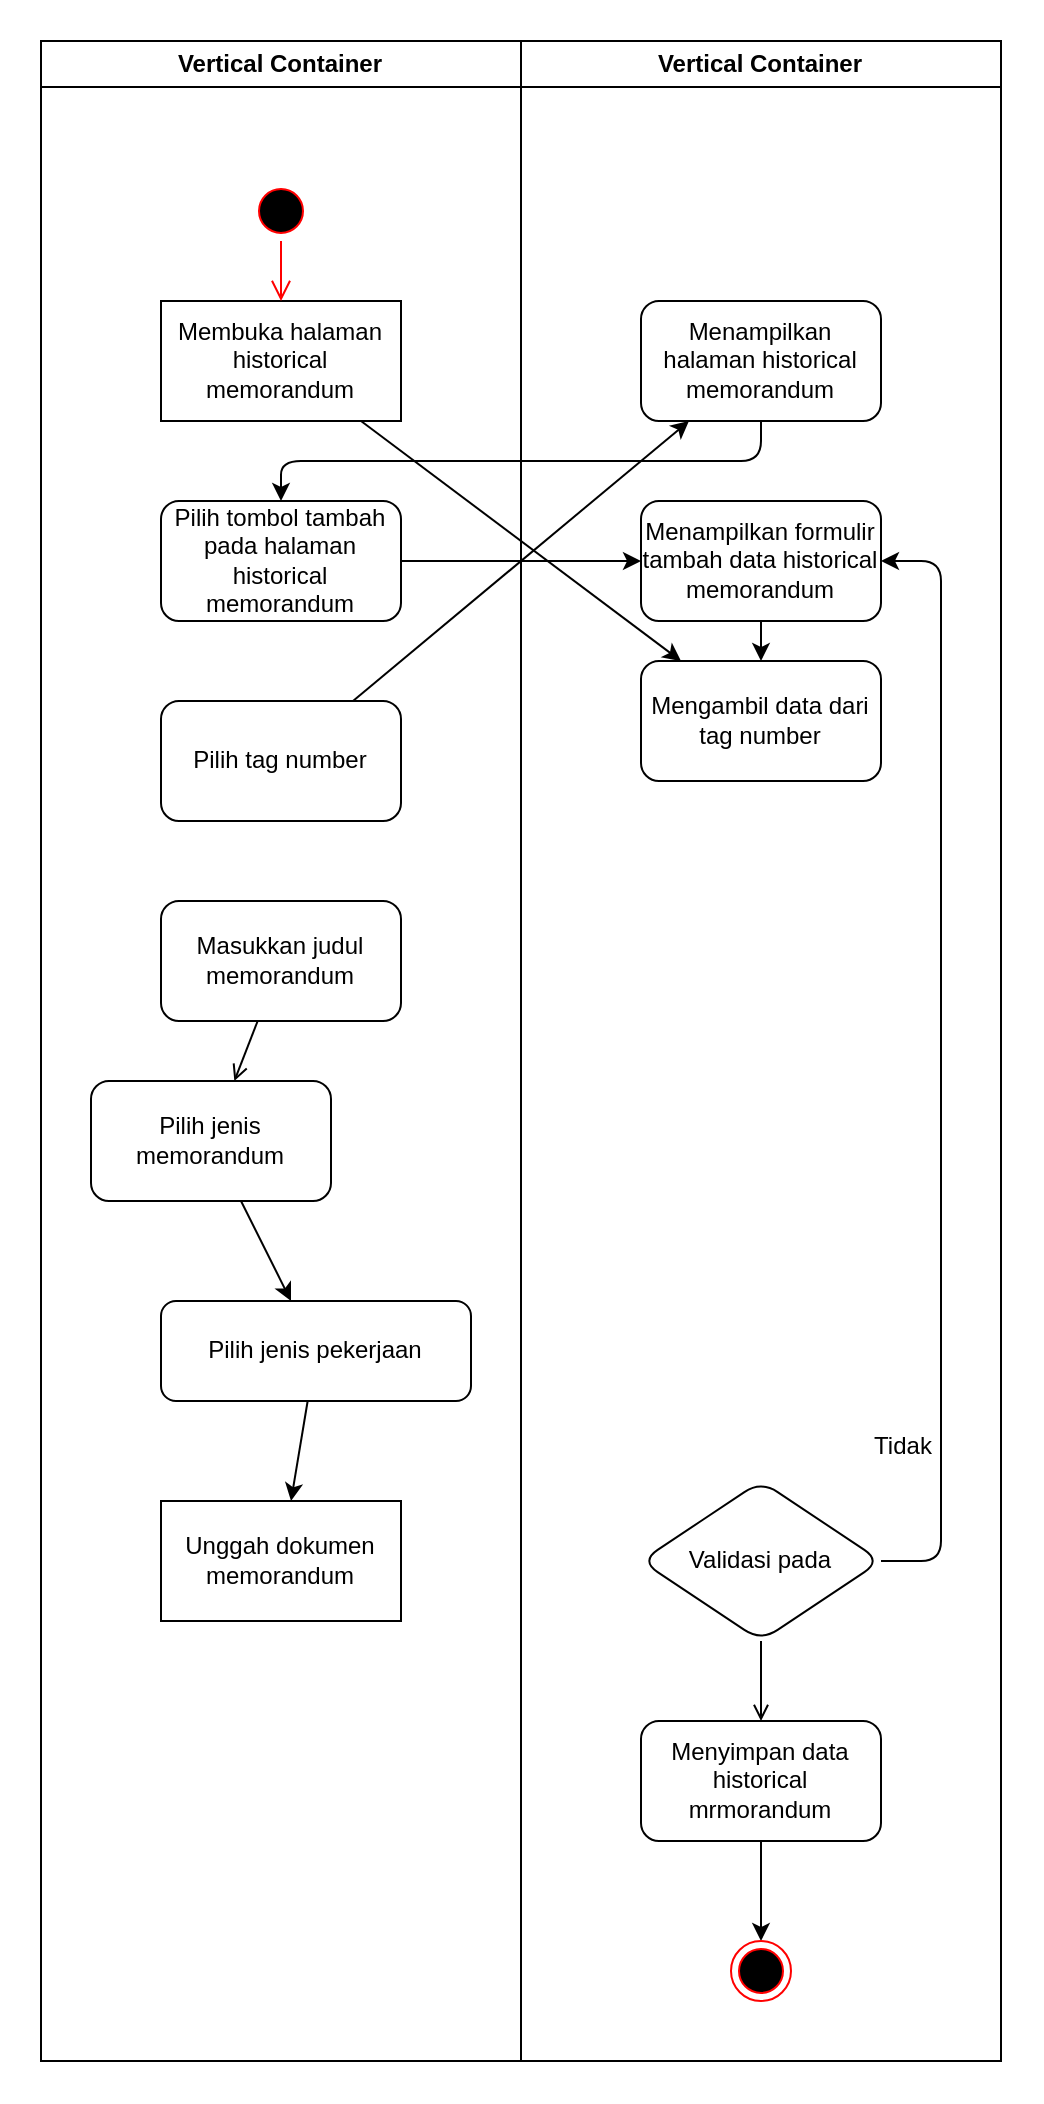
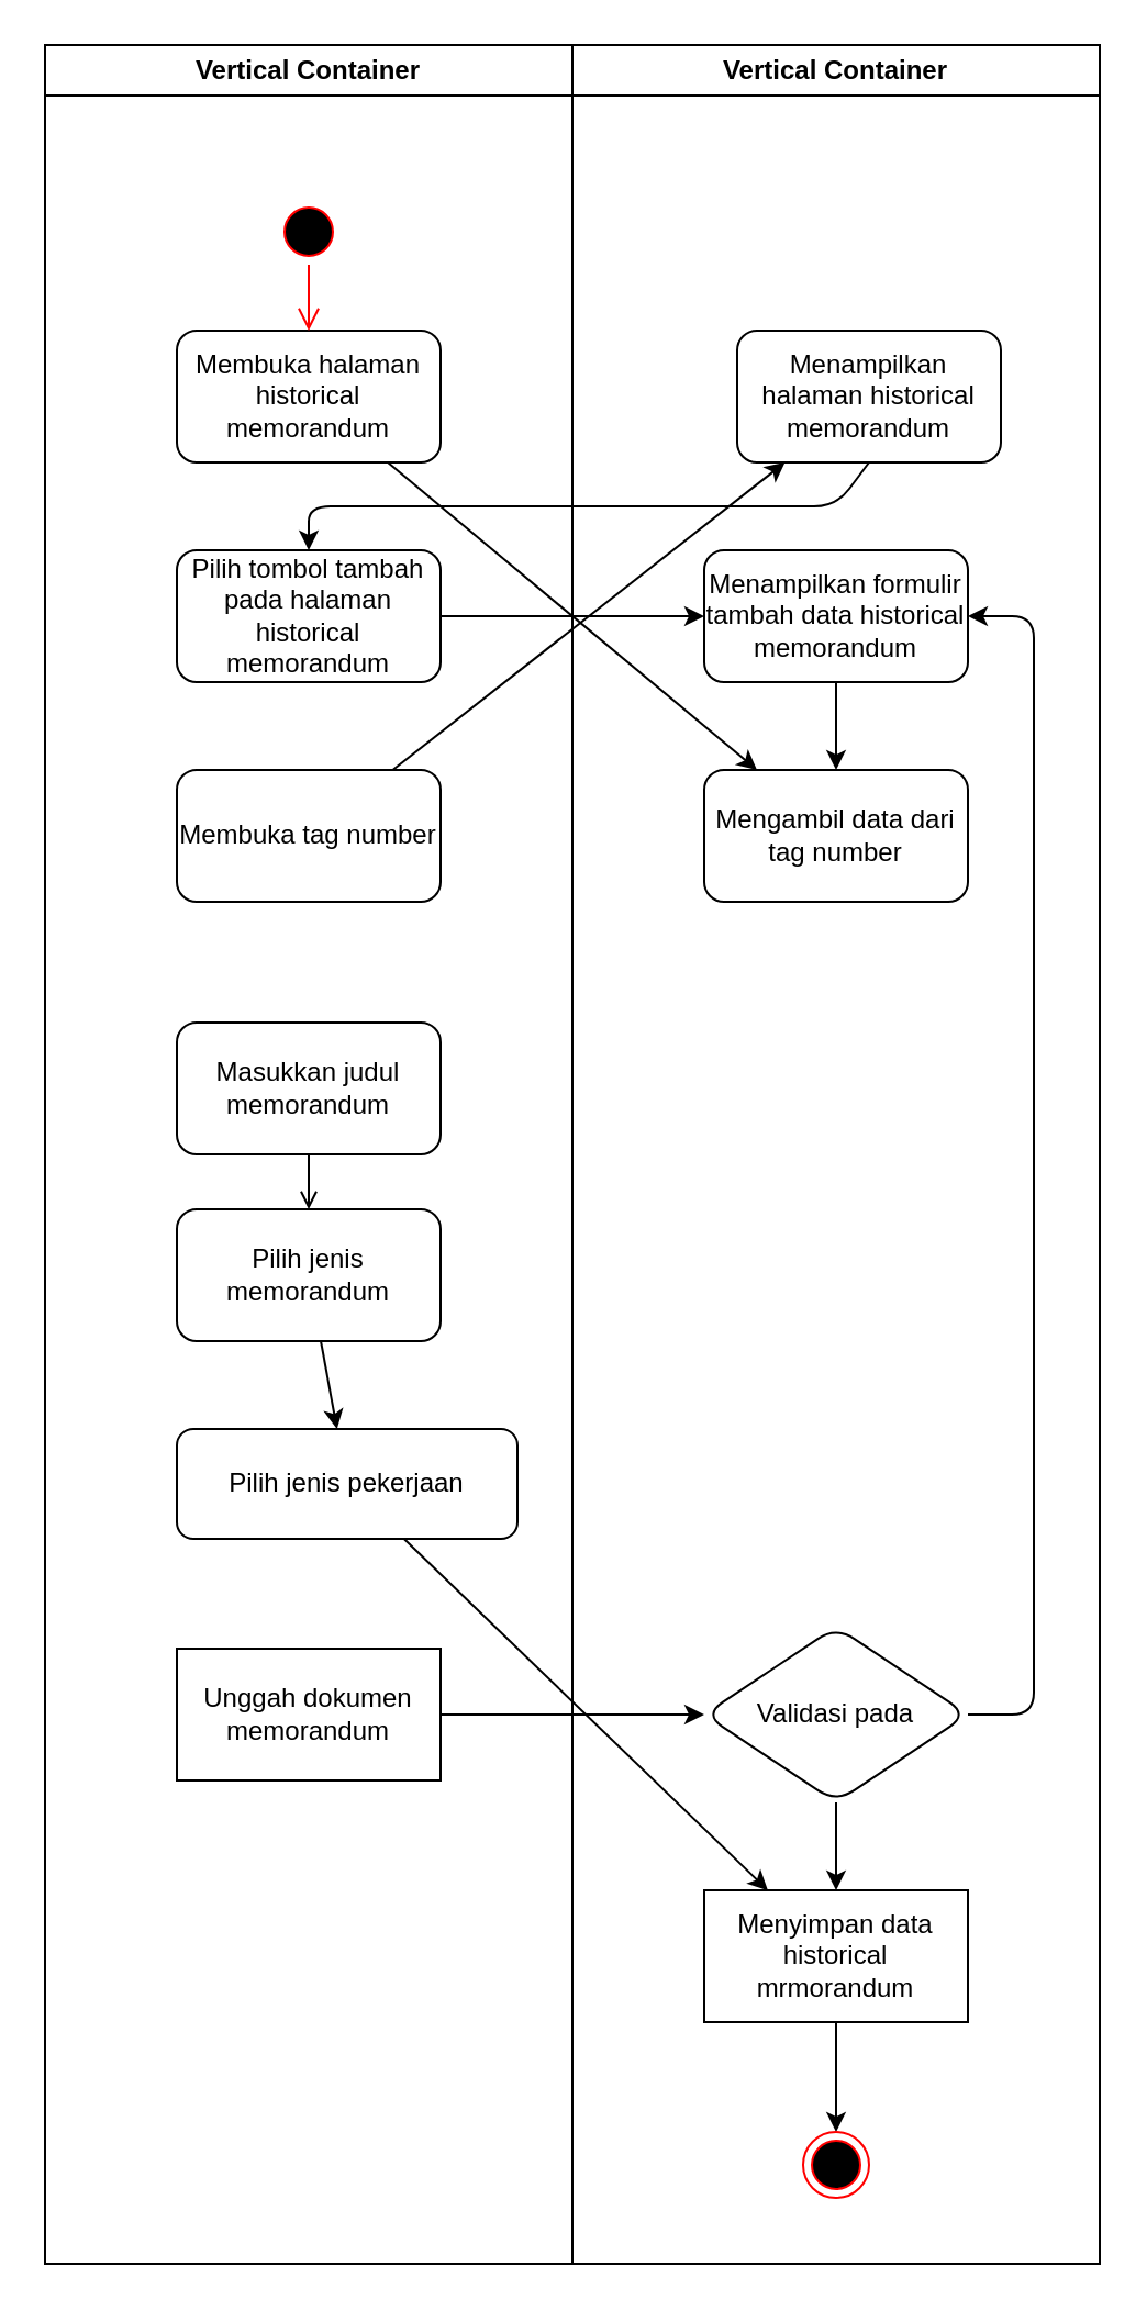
  <mxCell id="0" />
  <mxCell id="1" parent="0" />
  <mxCell id="2" value="Vertical Container" style="swimlane;whiteSpace=wrap;html=1;" parent="1" vertex="1"><mxGeometry x="20" y="20" width="240" height="1010" as="geometry" /></mxCell>
- <mxCell id="3" value="Membuka halaman historical memorandum" style="whiteSpace=wrap;html=1;rounded=0;" parent="2" vertex="1"><mxGeometry x="60" y="130" width="120" height="60" as="geometry" /></mxCell>
+ <mxCell id="3" value="Membuka halaman historical memorandum" style="rounded=1;whiteSpace=wrap;html=1;" parent="2" vertex="1"><mxGeometry x="60" y="130" width="120" height="60" as="geometry" /></mxCell>
  <mxCell id="4" value="" style="ellipse;html=1;shape=startState;fillColor=#000000;strokeColor=#ff0000;" parent="2" vertex="1"><mxGeometry x="105" y="70" width="30" height="30" as="geometry" /></mxCell>
  <mxCell id="5" value="" style="edgeStyle=orthogonalEdgeStyle;html=1;verticalAlign=bottom;endArrow=open;endSize=8;strokeColor=#ff0000;entryX=0.5;entryY=0;entryDx=0;entryDy=0;" parent="2" source="4" target="3" edge="1"><mxGeometry relative="1" as="geometry"><mxPoint x="120" y="160" as="targetPoint" /></mxGeometry></mxCell>
  <mxCell id="6" value="&lt;span style=&quot;color: rgb(0, 0, 0);&quot;&gt;Pilih tombol tambah pada halaman historical memorandum&lt;/span&gt;" style="rounded=1;whiteSpace=wrap;html=1;" parent="2" vertex="1"><mxGeometry x="60" y="230" width="120" height="60" as="geometry" /></mxCell>
  <mxCell id="7" value="" style="edgeStyle=none;html=1;" edge="1" parent="2" source="8" target="17"><mxGeometry relative="1" as="geometry" /></mxCell>
- <mxCell id="8" value="&lt;span style=&quot;color: rgb(0, 0, 0);&quot;&gt;Pilih tag number&lt;/span&gt;" style="rounded=1;whiteSpace=wrap;html=1;" vertex="1" parent="2"><mxGeometry x="60" y="330" width="120" height="60" as="geometry" /></mxCell>
+ <mxCell id="8" value="&lt;span style=&quot;color: rgb(0, 0, 0);&quot;&gt;Membuka tag number&lt;/span&gt;" style="rounded=1;whiteSpace=wrap;html=1;" vertex="1" parent="2"><mxGeometry x="60" y="330" width="120" height="60" as="geometry" /></mxCell>
  <mxCell id="9" value="" style="edgeStyle=none;html=1;endArrow=open;" edge="1" parent="2" source="10" target="12"><mxGeometry relative="1" as="geometry" /></mxCell>
- <mxCell id="10" value="Masukkan judul memorandum" style="rounded=1;whiteSpace=wrap;html=1;" vertex="1" parent="2"><mxGeometry x="60" y="430" width="120" height="60" as="geometry" /></mxCell>
+ <mxCell id="10" value="Masukkan judul memorandum" style="rounded=1;whiteSpace=wrap;html=1;" vertex="1" parent="2"><mxGeometry x="60" y="445" width="120" height="60" as="geometry" /></mxCell>
  <mxCell id="11" value="" style="edgeStyle=none;html=1;" edge="1" parent="2" source="12" target="14"><mxGeometry relative="1" as="geometry" /></mxCell>
- <mxCell id="12" value="Pilih jenis memorandum" style="rounded=1;whiteSpace=wrap;html=1;" vertex="1" parent="2"><mxGeometry x="25" y="520" width="120" height="60" as="geometry" /></mxCell>
- <mxCell id="13" value="" style="edgeStyle=none;html=1;" edge="1" parent="2" source="14" target="15"><mxGeometry relative="1" as="geometry" /></mxCell>
+ <mxCell id="12" value="Pilih jenis memorandum" style="rounded=1;whiteSpace=wrap;html=1;" vertex="1" parent="2"><mxGeometry x="60" y="530" width="120" height="60" as="geometry" /></mxCell>
+ <mxCell id="13" value="" style="edgeStyle=none;html=1;" edge="1" parent="2" source="14" target="25"><mxGeometry relative="1" as="geometry" /></mxCell>
  <mxCell id="14" value="Pilih jenis pekerjaan" style="rounded=1;whiteSpace=wrap;html=1;" vertex="1" parent="2"><mxGeometry x="60" y="630" width="155" height="50" as="geometry" /></mxCell>
  <mxCell id="15" value="Unggah dokumen memorandum" style="whiteSpace=wrap;html=1;rounded=0;" vertex="1" parent="2"><mxGeometry x="60" y="730" width="120" height="60" as="geometry" /></mxCell>
  <mxCell id="16" value="Vertical Container" style="swimlane;whiteSpace=wrap;html=1;" parent="1" vertex="1"><mxGeometry x="260" y="20" width="240" height="1010" as="geometry" /></mxCell>
- <mxCell id="17" value="&lt;span style=&quot;color: rgb(0, 0, 0);&quot;&gt;Menampilkan halaman historical memorandum&lt;/span&gt;" style="rounded=1;whiteSpace=wrap;html=1;" parent="16" vertex="1"><mxGeometry x="60" y="130" width="120" height="60" as="geometry" /></mxCell>
+ <mxCell id="17" value="&lt;span style=&quot;color: rgb(0, 0, 0);&quot;&gt;Menampilkan halaman historical memorandum&lt;/span&gt;" style="rounded=1;whiteSpace=wrap;html=1;" parent="16" vertex="1"><mxGeometry x="75" y="130" width="120" height="60" as="geometry" /></mxCell>
  <mxCell id="18" value="" style="edgeStyle=none;html=1;" edge="1" parent="16" source="19" target="20"><mxGeometry relative="1" as="geometry" /></mxCell>
  <mxCell id="19" value="&lt;span style=&quot;color: rgb(0, 0, 0);&quot;&gt;Menampilkan formulir tambah data historical memorandum&lt;/span&gt;" style="rounded=1;whiteSpace=wrap;html=1;" vertex="1" parent="16"><mxGeometry x="60" y="230" width="120" height="60" as="geometry" /></mxCell>
- <mxCell id="20" value="Mengambil data dari tag number" style="rounded=1;whiteSpace=wrap;html=1;" vertex="1" parent="16"><mxGeometry x="60" y="310" width="120" height="60" as="geometry" /></mxCell>
+ <mxCell id="20" value="Mengambil data dari tag number" style="rounded=1;whiteSpace=wrap;html=1;" vertex="1" parent="16"><mxGeometry x="60" y="330" width="120" height="60" as="geometry" /></mxCell>
  <mxCell id="21" style="edgeStyle=none;html=1;exitX=1;exitY=0.5;exitDx=0;exitDy=0;entryX=1;entryY=0.5;entryDx=0;entryDy=0;" edge="1" parent="16" source="23" target="19"><mxGeometry relative="1" as="geometry"><Array as="points"><mxPoint x="210" y="760" /><mxPoint x="210" y="260" /></Array></mxGeometry></mxCell>
- <mxCell id="22" value="" style="edgeStyle=none;html=1;endArrow=open;" edge="1" parent="16" source="23" target="25"><mxGeometry relative="1" as="geometry" /></mxCell>
+ <mxCell id="22" value="" style="edgeStyle=none;html=1;" edge="1" parent="16" source="23" target="25"><mxGeometry relative="1" as="geometry" /></mxCell>
  <mxCell id="23" value="Validasi pada" style="rhombus;whiteSpace=wrap;html=1;rounded=1;" vertex="1" parent="16"><mxGeometry x="60" y="720" width="120" height="80" as="geometry" /></mxCell>
  <mxCell id="24" value="" style="edgeStyle=none;html=1;" edge="1" parent="16" source="25" target="26"><mxGeometry relative="1" as="geometry" /></mxCell>
- <mxCell id="25" value="Menyimpan data historical mrmorandum" style="rounded=1;whiteSpace=wrap;html=1;" vertex="1" parent="16"><mxGeometry x="60" y="840" width="120" height="60" as="geometry" /></mxCell>
+ <mxCell id="25" value="Menyimpan data historical mrmorandum" style="whiteSpace=wrap;html=1;rounded=0;" vertex="1" parent="16"><mxGeometry x="60" y="840" width="120" height="60" as="geometry" /></mxCell>
  <mxCell id="26" value="" style="ellipse;html=1;shape=endState;fillColor=#000000;strokeColor=#ff0000;" vertex="1" parent="16"><mxGeometry x="105" y="950" width="30" height="30" as="geometry" /></mxCell>
  <mxCell id="27" value="" style="edgeStyle=none;html=1;" parent="1" source="3" target="20" edge="1"><mxGeometry relative="1" as="geometry" /></mxCell>
  <mxCell id="28" value="" style="edgeStyle=none;html=1;exitX=0.5;exitY=1;exitDx=0;exitDy=0;entryX=0.5;entryY=0;entryDx=0;entryDy=0;" parent="1" source="17" target="6" edge="1"><mxGeometry relative="1" as="geometry"><Array as="points"><mxPoint x="380" y="230" /><mxPoint x="140" y="230" /></Array></mxGeometry></mxCell>
  <mxCell id="29" value="" style="edgeStyle=none;html=1;" edge="1" parent="1" source="6" target="19"><mxGeometry relative="1" as="geometry" /></mxCell>
- <mxCell id="31" value="Tidak" style="text;html=1;align=center;verticalAlign=middle;resizable=0;points=[];autosize=1;strokeColor=none;fillColor=none;" vertex="1" parent="1"><mxGeometry x="426" y="708" width="50" height="30" as="geometry" /></mxCell>
+ <mxCell id="30" value="" style="edgeStyle=none;html=1;" edge="1" parent="1" source="15" target="23"><mxGeometry relative="1" as="geometry" /></mxCell>
